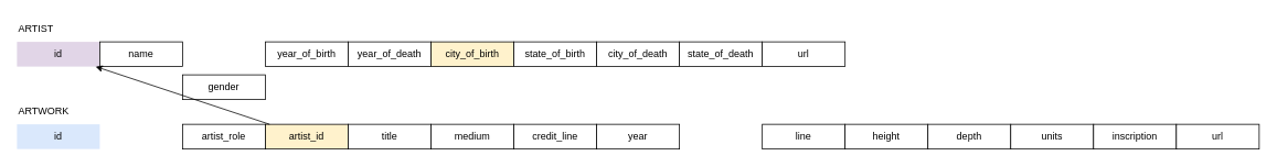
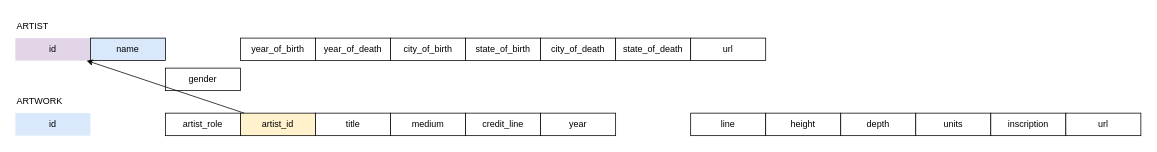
  <mxCell id="0" />
  <mxCell id="1" parent="0" />
  <mxCell id="2" value="ARTIST" style="text;strokeColor=none;fillColor=none;rounded=0;whiteSpace=wrap;html=1;" parent="1" vertex="1"><mxGeometry x="20" y="20" width="100" height="30" as="geometry" /></mxCell>
  <mxCell id="3" value="id" style="rounded=0;whiteSpace=wrap;html=1;strokeColor=none;fillColor=#e1d5e7;" parent="1" vertex="1"><mxGeometry x="20" y="50" width="100" height="30" as="geometry" /></mxCell>
- <mxCell id="4" value="name" style="rounded=0;whiteSpace=wrap;html=1;" parent="1" vertex="1"><mxGeometry x="120" y="50" width="100" height="30" as="geometry" /></mxCell>
+ <mxCell id="4" value="name" style="rounded=0;whiteSpace=wrap;html=1;fillColor=#dae8fc;" parent="1" vertex="1"><mxGeometry x="120" y="50" width="100" height="30" as="geometry" /></mxCell>
  <mxCell id="5" value="gender" style="rounded=0;whiteSpace=wrap;html=1;" parent="1" vertex="1"><mxGeometry x="220" y="90" width="100" height="30" as="geometry" /></mxCell>
  <mxCell id="6" value="year_of_birth" style="rounded=0;whiteSpace=wrap;html=1;" parent="1" vertex="1"><mxGeometry x="320" y="50" width="100" height="30" as="geometry" /></mxCell>
  <mxCell id="7" value="year_of_death" style="rounded=0;whiteSpace=wrap;html=1;" parent="1" vertex="1"><mxGeometry x="420" y="50" width="100" height="30" as="geometry" /></mxCell>
- <mxCell id="8" value="city_of_birth" style="rounded=0;whiteSpace=wrap;html=1;fillColor=#fff2cc;" parent="1" vertex="1"><mxGeometry x="520" y="50" width="100" height="30" as="geometry" /></mxCell>
+ <mxCell id="8" value="city_of_birth" style="rounded=0;whiteSpace=wrap;html=1;" parent="1" vertex="1"><mxGeometry x="520" y="50" width="100" height="30" as="geometry" /></mxCell>
  <mxCell id="9" value="state_of_birth" style="rounded=0;whiteSpace=wrap;html=1;" parent="1" vertex="1"><mxGeometry x="620" y="50" width="100" height="30" as="geometry" /></mxCell>
  <mxCell id="10" value="city_of_death" style="rounded=0;whiteSpace=wrap;html=1;" parent="1" vertex="1"><mxGeometry x="720" y="50" width="100" height="30" as="geometry" /></mxCell>
  <mxCell id="11" value="state_of_death" style="rounded=0;whiteSpace=wrap;html=1;" parent="1" vertex="1"><mxGeometry x="820" y="50" width="100" height="30" as="geometry" /></mxCell>
  <mxCell id="12" value="url" style="rounded=0;whiteSpace=wrap;html=1;" parent="1" vertex="1"><mxGeometry x="920" y="50" width="100" height="30" as="geometry" /></mxCell>
  <mxCell id="13" value="&lt;div&gt;ARTWORK&lt;/div&gt;&lt;div&gt;&lt;br&gt;&lt;/div&gt;" style="text;strokeColor=none;fillColor=none;rounded=0;whiteSpace=wrap;html=1;" parent="1" vertex="1"><mxGeometry x="20" y="120" width="100" height="30" as="geometry" /></mxCell>
  <mxCell id="14" value="id" style="rounded=0;whiteSpace=wrap;html=1;strokeColor=none;fillColor=#dae8fc;" parent="1" vertex="1"><mxGeometry x="20" y="150" width="100" height="30" as="geometry" /></mxCell>
  <mxCell id="15" value="artist_role" style="rounded=0;whiteSpace=wrap;html=1;" parent="1" vertex="1"><mxGeometry x="220" y="150" width="100" height="30" as="geometry" /></mxCell>
  <mxCell id="16" value="artist_id" style="rounded=0;whiteSpace=wrap;html=1;fillColor=#fff2cc;" parent="1" vertex="1"><mxGeometry x="320" y="150" width="100" height="30" as="geometry" /></mxCell>
  <mxCell id="17" value="title" style="rounded=0;whiteSpace=wrap;html=1;" parent="1" vertex="1"><mxGeometry x="420" y="150" width="100" height="30" as="geometry" /></mxCell>
  <mxCell id="18" value="medium" style="rounded=0;whiteSpace=wrap;html=1;" parent="1" vertex="1"><mxGeometry x="520" y="150" width="100" height="30" as="geometry" /></mxCell>
  <mxCell id="19" value="credit_line" style="rounded=0;whiteSpace=wrap;html=1;" parent="1" vertex="1"><mxGeometry x="620" y="150" width="100" height="30" as="geometry" /></mxCell>
  <mxCell id="20" value="year" style="rounded=0;whiteSpace=wrap;html=1;" parent="1" vertex="1"><mxGeometry x="720" y="150" width="100" height="30" as="geometry" /></mxCell>
  <mxCell id="21" value="line" style="rounded=0;whiteSpace=wrap;html=1;" parent="1" vertex="1"><mxGeometry x="920" y="150" width="100" height="30" as="geometry" /></mxCell>
  <mxCell id="22" value="height" style="rounded=0;whiteSpace=wrap;html=1;" parent="1" vertex="1"><mxGeometry x="1020" y="150" width="100" height="30" as="geometry" /></mxCell>
  <mxCell id="23" value="depth" style="rounded=0;whiteSpace=wrap;html=1;" parent="1" vertex="1"><mxGeometry x="1120" y="150" width="100" height="30" as="geometry" /></mxCell>
  <mxCell id="24" value="units" style="rounded=0;whiteSpace=wrap;html=1;" parent="1" vertex="1"><mxGeometry x="1220" y="150" width="100" height="30" as="geometry" /></mxCell>
  <mxCell id="25" value="inscription" style="rounded=0;whiteSpace=wrap;html=1;" parent="1" vertex="1"><mxGeometry x="1320" y="150" width="100" height="30" as="geometry" /></mxCell>
  <mxCell id="26" value="url" style="rounded=0;whiteSpace=wrap;html=1;" parent="1" vertex="1"><mxGeometry x="1420" y="150" width="100" height="30" as="geometry" /></mxCell>
  <mxCell id="27" parent="1" source="16" target="3" edge="1"><mxGeometry relative="1" as="geometry" /></mxCell>
